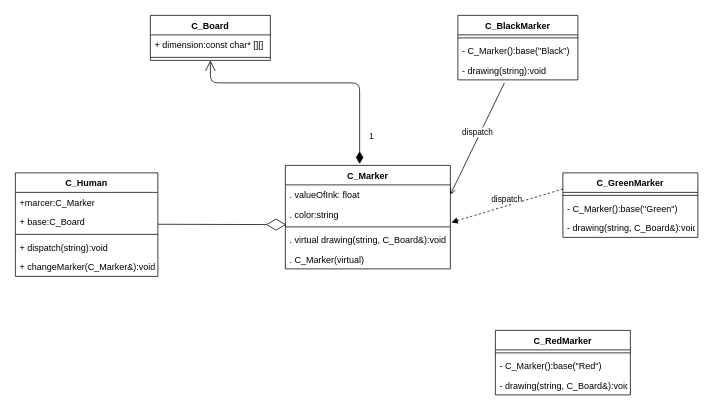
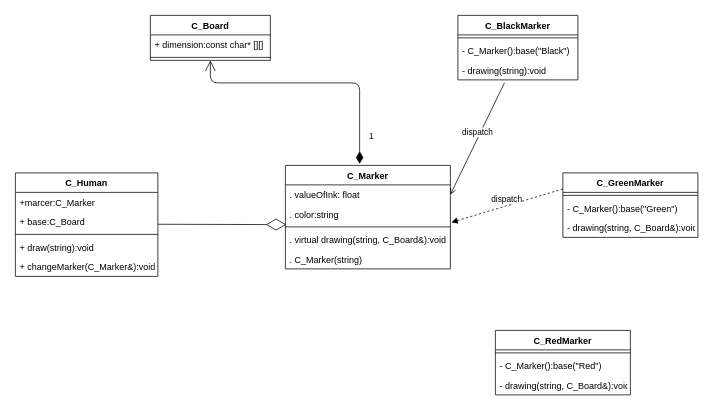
  <mxCell id="0" />
  <mxCell id="1" parent="0" />
  <mxCell id="2" value="C_Marker" style="swimlane;fontStyle=1;align=center;verticalAlign=top;childLayout=stackLayout;horizontal=1;startSize=26;horizontalStack=0;resizeParent=1;resizeParentMax=0;resizeLast=0;collapsible=1;marginBottom=0;" vertex="1" parent="1"><mxGeometry x="380" y="220" width="220" height="138" as="geometry" /></mxCell>
  <mxCell id="3" value=". valueOfInk: float" style="text;strokeColor=none;fillColor=none;align=left;verticalAlign=top;spacingLeft=4;spacingRight=4;overflow=hidden;rotatable=0;points=[[0,0.5],[1,0.5]];portConstraint=eastwest;" vertex="1" parent="2"><mxGeometry y="26" width="220" height="26" as="geometry" /></mxCell>
  <mxCell id="4" value=". color:string" style="text;strokeColor=none;fillColor=none;align=left;verticalAlign=top;spacingLeft=4;spacingRight=4;overflow=hidden;rotatable=0;points=[[0,0.5],[1,0.5]];portConstraint=eastwest;" vertex="1" parent="2"><mxGeometry y="52" width="220" height="26" as="geometry" /></mxCell>
  <mxCell id="5" value="" style="line;strokeWidth=1;fillColor=none;align=left;verticalAlign=middle;spacingTop=-1;spacingLeft=3;spacingRight=3;rotatable=0;labelPosition=right;points=[];portConstraint=eastwest;" vertex="1" parent="2"><mxGeometry y="78" width="220" height="8" as="geometry" /></mxCell>
  <mxCell id="6" value=". virtual drawing(string, C_Board&amp;):void" style="text;strokeColor=none;fillColor=none;align=left;verticalAlign=top;spacingLeft=4;spacingRight=4;overflow=hidden;rotatable=0;points=[[0,0.5],[1,0.5]];portConstraint=eastwest;" vertex="1" parent="2"><mxGeometry y="86" width="220" height="26" as="geometry" /></mxCell>
- <mxCell id="7" value=". C_Marker(virtual)" style="text;strokeColor=none;fillColor=none;align=left;verticalAlign=top;spacingLeft=4;spacingRight=4;overflow=hidden;rotatable=0;points=[[0,0.5],[1,0.5]];portConstraint=eastwest;" vertex="1" parent="2"><mxGeometry y="112" width="220" height="26" as="geometry" /></mxCell>
+ <mxCell id="7" value=". C_Marker(string)" style="text;strokeColor=none;fillColor=none;align=left;verticalAlign=top;spacingLeft=4;spacingRight=4;overflow=hidden;rotatable=0;points=[[0,0.5],[1,0.5]];portConstraint=eastwest;" vertex="1" parent="2"><mxGeometry y="112" width="220" height="26" as="geometry" /></mxCell>
  <mxCell id="8" value="C_Board" style="swimlane;fontStyle=1;align=center;verticalAlign=top;childLayout=stackLayout;horizontal=1;startSize=26;horizontalStack=0;resizeParent=1;resizeParentMax=0;resizeLast=0;collapsible=1;marginBottom=0;" vertex="1" parent="1"><mxGeometry x="200" y="20" width="160" height="60" as="geometry" /></mxCell>
  <mxCell id="9" value="+ dimension:const char* [][]" style="text;strokeColor=none;fillColor=none;align=left;verticalAlign=top;spacingLeft=4;spacingRight=4;overflow=hidden;rotatable=0;points=[[0,0.5],[1,0.5]];portConstraint=eastwest;" vertex="1" parent="8"><mxGeometry y="26" width="160" height="26" as="geometry" /></mxCell>
  <mxCell id="10" value="" style="line;strokeWidth=1;fillColor=none;align=left;verticalAlign=middle;spacingTop=-1;spacingLeft=3;spacingRight=3;rotatable=0;labelPosition=right;points=[];portConstraint=eastwest;" vertex="1" parent="8"><mxGeometry y="52" width="160" height="8" as="geometry" /></mxCell>
  <mxCell id="11" value="C_GreenMarker" style="swimlane;fontStyle=1;align=center;verticalAlign=top;childLayout=stackLayout;horizontal=1;startSize=26;horizontalStack=0;resizeParent=1;resizeParentMax=0;resizeLast=0;collapsible=1;marginBottom=0;" vertex="1" parent="1"><mxGeometry x="750" y="230" width="180" height="86" as="geometry" /></mxCell>
  <mxCell id="12" value="" style="line;strokeWidth=1;fillColor=none;align=left;verticalAlign=middle;spacingTop=-1;spacingLeft=3;spacingRight=3;rotatable=0;labelPosition=right;points=[];portConstraint=eastwest;" vertex="1" parent="11"><mxGeometry y="26" width="180" height="8" as="geometry" /></mxCell>
  <mxCell id="13" value="- C_Marker():base(&quot;Green&quot;)" style="text;strokeColor=none;fillColor=none;align=left;verticalAlign=top;spacingLeft=4;spacingRight=4;overflow=hidden;rotatable=0;points=[[0,0.5],[1,0.5]];portConstraint=eastwest;" vertex="1" parent="11"><mxGeometry y="34" width="180" height="26" as="geometry" /></mxCell>
  <mxCell id="14" value="- drawing(string, C_Board&amp;):void" style="text;strokeColor=none;fillColor=none;align=left;verticalAlign=top;spacingLeft=4;spacingRight=4;overflow=hidden;rotatable=0;points=[[0,0.5],[1,0.5]];portConstraint=eastwest;" vertex="1" parent="11"><mxGeometry y="60" width="180" height="26" as="geometry" /></mxCell>
  <mxCell id="15" value="C_BlackMarker" style="swimlane;fontStyle=1;align=center;verticalAlign=top;childLayout=stackLayout;horizontal=1;startSize=26;horizontalStack=0;resizeParent=1;resizeParentMax=0;resizeLast=0;collapsible=1;marginBottom=0;" vertex="1" parent="1"><mxGeometry x="610" y="20" width="160" height="86" as="geometry" /></mxCell>
  <mxCell id="16" value="" style="line;strokeWidth=1;fillColor=none;align=left;verticalAlign=middle;spacingTop=-1;spacingLeft=3;spacingRight=3;rotatable=0;labelPosition=right;points=[];portConstraint=eastwest;" vertex="1" parent="15"><mxGeometry y="26" width="160" height="8" as="geometry" /></mxCell>
  <mxCell id="17" value="- C_Marker():base(&quot;Black&quot;)" style="text;strokeColor=none;fillColor=none;align=left;verticalAlign=top;spacingLeft=4;spacingRight=4;overflow=hidden;rotatable=0;points=[[0,0.5],[1,0.5]];portConstraint=eastwest;" vertex="1" parent="15"><mxGeometry y="34" width="160" height="26" as="geometry" /></mxCell>
  <mxCell id="18" value="- drawing(string):void" style="text;strokeColor=none;fillColor=none;align=left;verticalAlign=top;spacingLeft=4;spacingRight=4;overflow=hidden;rotatable=0;points=[[0,0.5],[1,0.5]];portConstraint=eastwest;" vertex="1" parent="15"><mxGeometry y="60" width="160" height="26" as="geometry" /></mxCell>
  <mxCell id="19" value="dispatch" style="html=1;verticalAlign=bottom;endArrow=block;entryX=1.006;entryY=0.923;entryDx=0;entryDy=0;entryPerimeter=0;exitX=0;exitY=0.25;exitDx=0;exitDy=0;dashed=1;" edge="1" parent="1" source="11" target="4"><mxGeometry width="80" relative="1" as="geometry"><mxPoint x="540" y="285" as="sourcePoint" /><mxPoint x="748.08" y="262.994" as="targetPoint" /></mxGeometry></mxCell>
  <mxCell id="20" value="dispatch" style="html=1;verticalAlign=bottom;endArrow=open;exitX=0.388;exitY=1.154;exitDx=0;exitDy=0;exitPerimeter=0;entryX=1;entryY=0.5;entryDx=0;entryDy=0;" edge="1" parent="1" source="18" target="3"><mxGeometry width="80" relative="1" as="geometry"><mxPoint x="540.96" y="274.002" as="sourcePoint" /><mxPoint x="541" y="250" as="targetPoint" /></mxGeometry></mxCell>
  <mxCell id="21" value="C_RedMarker" style="swimlane;fontStyle=1;align=center;verticalAlign=top;childLayout=stackLayout;horizontal=1;startSize=26;horizontalStack=0;resizeParent=1;resizeParentMax=0;resizeLast=0;collapsible=1;marginBottom=0;" vertex="1" parent="1"><mxGeometry x="660" y="440" width="180" height="86" as="geometry" /></mxCell>
  <mxCell id="22" value="" style="line;strokeWidth=1;fillColor=none;align=left;verticalAlign=middle;spacingTop=-1;spacingLeft=3;spacingRight=3;rotatable=0;labelPosition=right;points=[];portConstraint=eastwest;" vertex="1" parent="21"><mxGeometry y="26" width="180" height="8" as="geometry" /></mxCell>
  <mxCell id="23" value="- C_Marker():base(&quot;Red&quot;)" style="text;strokeColor=none;fillColor=none;align=left;verticalAlign=top;spacingLeft=4;spacingRight=4;overflow=hidden;rotatable=0;points=[[0,0.5],[1,0.5]];portConstraint=eastwest;" vertex="1" parent="21"><mxGeometry y="34" width="180" height="26" as="geometry" /></mxCell>
  <mxCell id="24" value="- drawing(string, C_Board&amp;):void" style="text;strokeColor=none;fillColor=none;align=left;verticalAlign=top;spacingLeft=4;spacingRight=4;overflow=hidden;rotatable=0;points=[[0,0.5],[1,0.5]];portConstraint=eastwest;" vertex="1" parent="21"><mxGeometry y="60" width="180" height="26" as="geometry" /></mxCell>
  <mxCell id="25" value="C_Human" style="swimlane;fontStyle=1;align=center;verticalAlign=top;childLayout=stackLayout;horizontal=1;startSize=26;horizontalStack=0;resizeParent=1;resizeParentMax=0;resizeLast=0;collapsible=1;marginBottom=0;" vertex="1" parent="1"><mxGeometry x="20" y="230" width="190" height="138" as="geometry" /></mxCell>
  <mxCell id="26" value="+marcer:C_Marker" style="text;strokeColor=none;fillColor=none;align=left;verticalAlign=top;spacingLeft=4;spacingRight=4;overflow=hidden;rotatable=0;points=[[0,0.5],[1,0.5]];portConstraint=eastwest;" vertex="1" parent="25"><mxGeometry y="26" width="190" height="26" as="geometry" /></mxCell>
  <mxCell id="27" value="+ base:C_Board" style="text;strokeColor=none;fillColor=none;align=left;verticalAlign=top;spacingLeft=4;spacingRight=4;overflow=hidden;rotatable=0;points=[[0,0.5],[1,0.5]];portConstraint=eastwest;" vertex="1" parent="25"><mxGeometry y="52" width="190" height="26" as="geometry" /></mxCell>
  <mxCell id="28" value="" style="line;strokeWidth=1;fillColor=none;align=left;verticalAlign=middle;spacingTop=-1;spacingLeft=3;spacingRight=3;rotatable=0;labelPosition=right;points=[];portConstraint=eastwest;" vertex="1" parent="25"><mxGeometry y="78" width="190" height="8" as="geometry" /></mxCell>
- <mxCell id="29" value="+ dispatch(string):void" style="text;strokeColor=none;fillColor=none;align=left;verticalAlign=top;spacingLeft=4;spacingRight=4;overflow=hidden;rotatable=0;points=[[0,0.5],[1,0.5]];portConstraint=eastwest;" vertex="1" parent="25"><mxGeometry y="86" width="190" height="26" as="geometry" /></mxCell>
+ <mxCell id="29" value="+ draw(string):void" style="text;strokeColor=none;fillColor=none;align=left;verticalAlign=top;spacingLeft=4;spacingRight=4;overflow=hidden;rotatable=0;points=[[0,0.5],[1,0.5]];portConstraint=eastwest;" vertex="1" parent="25"><mxGeometry y="86" width="190" height="26" as="geometry" /></mxCell>
  <mxCell id="30" value="+ changeMarker(C_Marker&amp;):void" style="text;strokeColor=none;fillColor=none;align=left;verticalAlign=top;spacingLeft=4;spacingRight=4;overflow=hidden;rotatable=0;points=[[0,0.5],[1,0.5]];portConstraint=eastwest;" vertex="1" parent="25"><mxGeometry y="112" width="190" height="26" as="geometry" /></mxCell>
  <mxCell id="31" value="" style="endArrow=diamondThin;endFill=0;endSize=24;html=1;entryX=0.005;entryY=0.125;entryDx=0;entryDy=0;entryPerimeter=0;" edge="1" parent="1" target="5"><mxGeometry width="160" relative="1" as="geometry"><mxPoint x="210" y="298.5" as="sourcePoint" /><mxPoint x="370" y="298.5" as="targetPoint" /></mxGeometry></mxCell>
  <mxCell id="32" value="1" style="endArrow=open;html=1;endSize=12;startArrow=diamondThin;startSize=14;startFill=1;edgeStyle=orthogonalEdgeStyle;align=left;verticalAlign=bottom;exitX=0.45;exitY=-0.014;exitDx=0;exitDy=0;exitPerimeter=0;" edge="1" parent="1" source="2"><mxGeometry x="-0.834" y="-11" relative="1" as="geometry"><mxPoint x="470" y="280" as="sourcePoint" /><mxPoint x="280" y="80" as="targetPoint" /><Array as="points"><mxPoint x="479" y="110" /><mxPoint x="280" y="110" /></Array><mxPoint as="offset" /></mxGeometry></mxCell>
